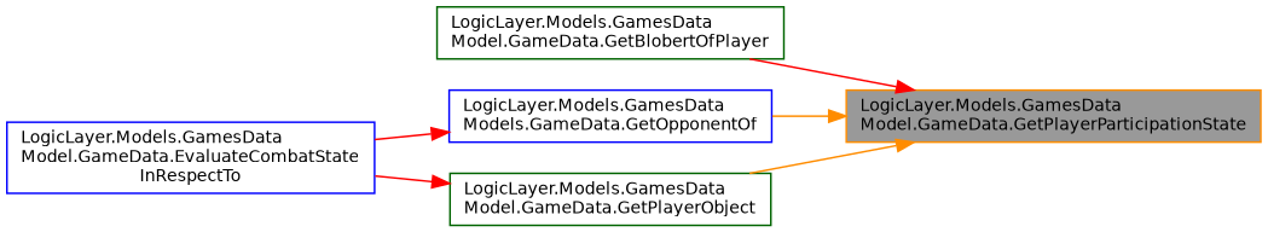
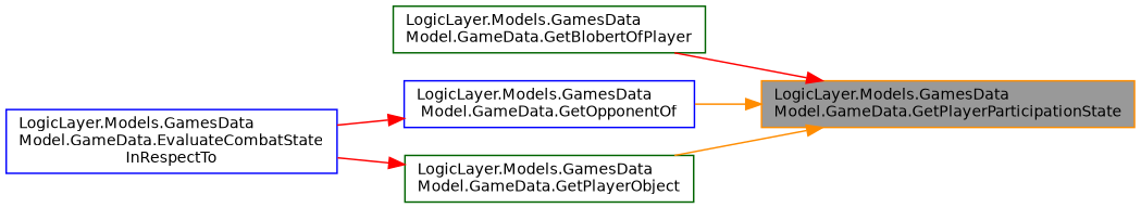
  digraph {
    rankdir=RL
    node [color=darkgreen fillcolor=white fontname=Helvetica fontsize=10 shape=box style=filled]
    edge [color=red dir=back fontname=Helvetica fontsize=10 labelfontname=Helvetica labelfontsize=10 style=solid]
    n1 [color=darkorange fillcolor=grey60 fontcolor=black height=0.2 label="LogicLayer.Models.GamesData\lModel.GameData.GetPlayerParticipationState" width=0.4]
    n2 [height=0.2 label="LogicLayer.Models.GamesData\lModel.GameData.GetBlobertOfPlayer" width=0.4]
-   n3 [color=blue height=0.2 label="LogicLayer.Models.GamesData\lModels.GameData.GetOpponentOf" width=0.4]
+   n3 [color=blue height=0.2 label="LogicLayer.Models.GamesData\lModel.GameData.GetOpponentOf" width=0.4]
    n4 [height=0.2 label="LogicLayer.Models.GamesData\lModel.GameData.GetPlayerObject" width=0.4]
    n5 [color=blue height=0.2 label="LogicLayer.Models.GamesData\lModel.GameData.EvaluateCombatState\lInRespectTo" width=0.4]
    n1 -> n2
    n1 -> n3 [color=darkorange]
    n1 -> n4 [color=darkorange]
    n3 -> n5
    n4 -> n5
  }
